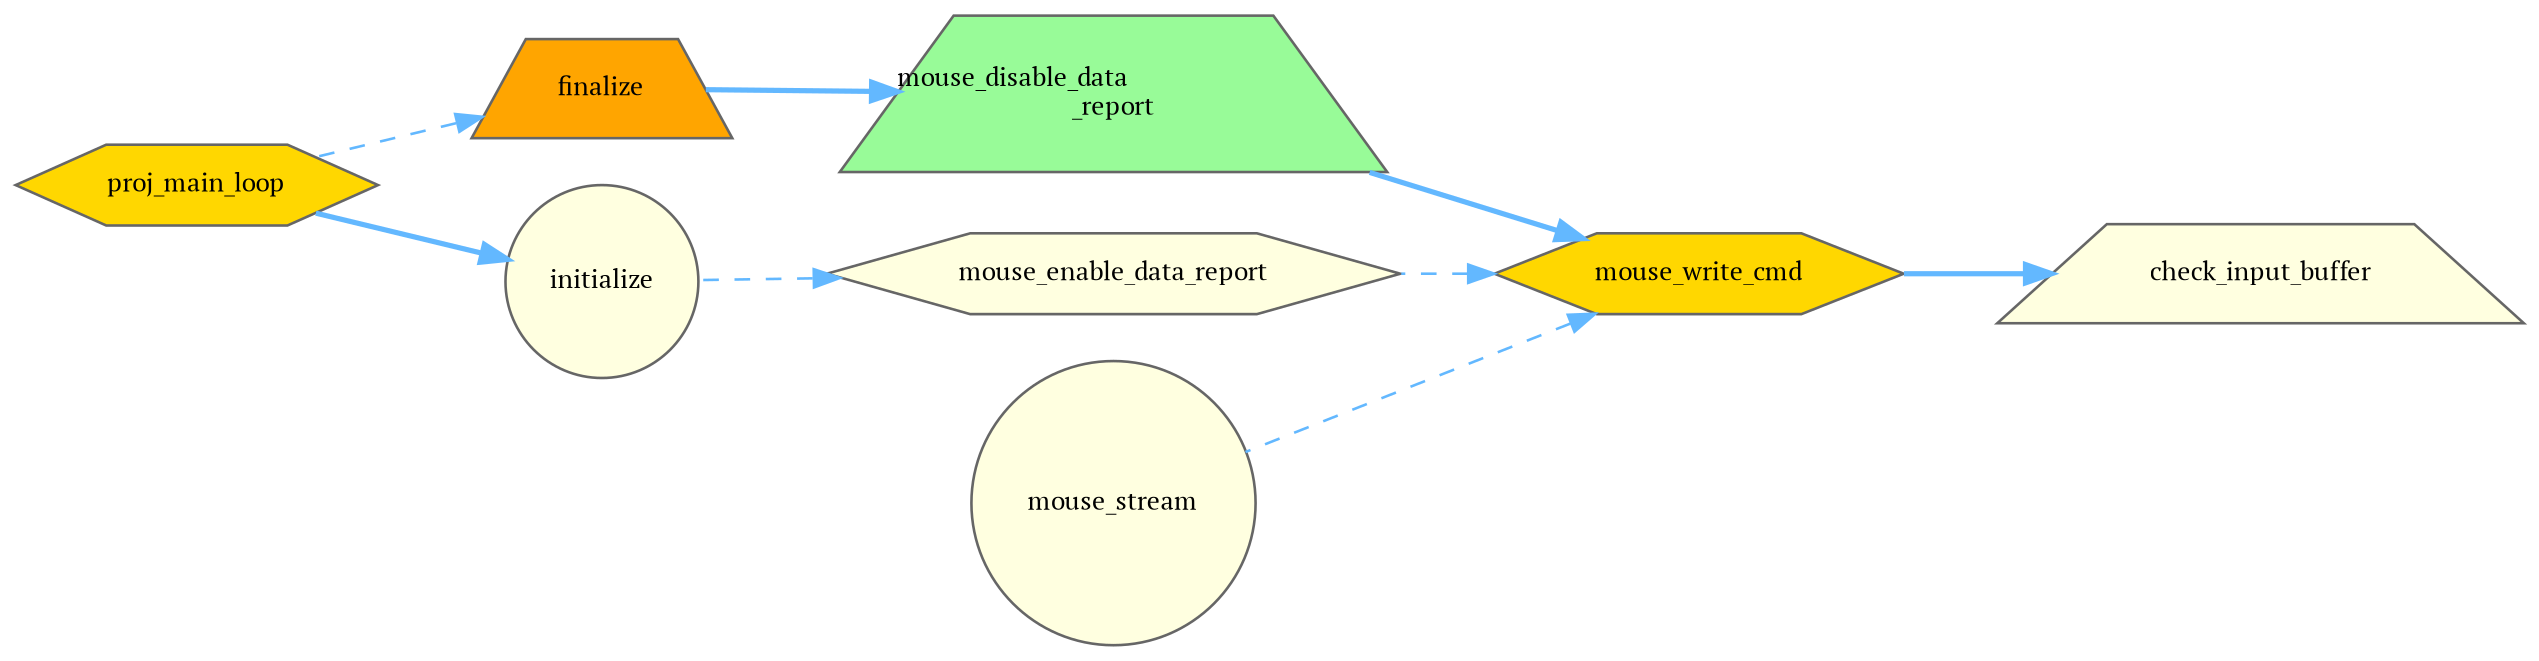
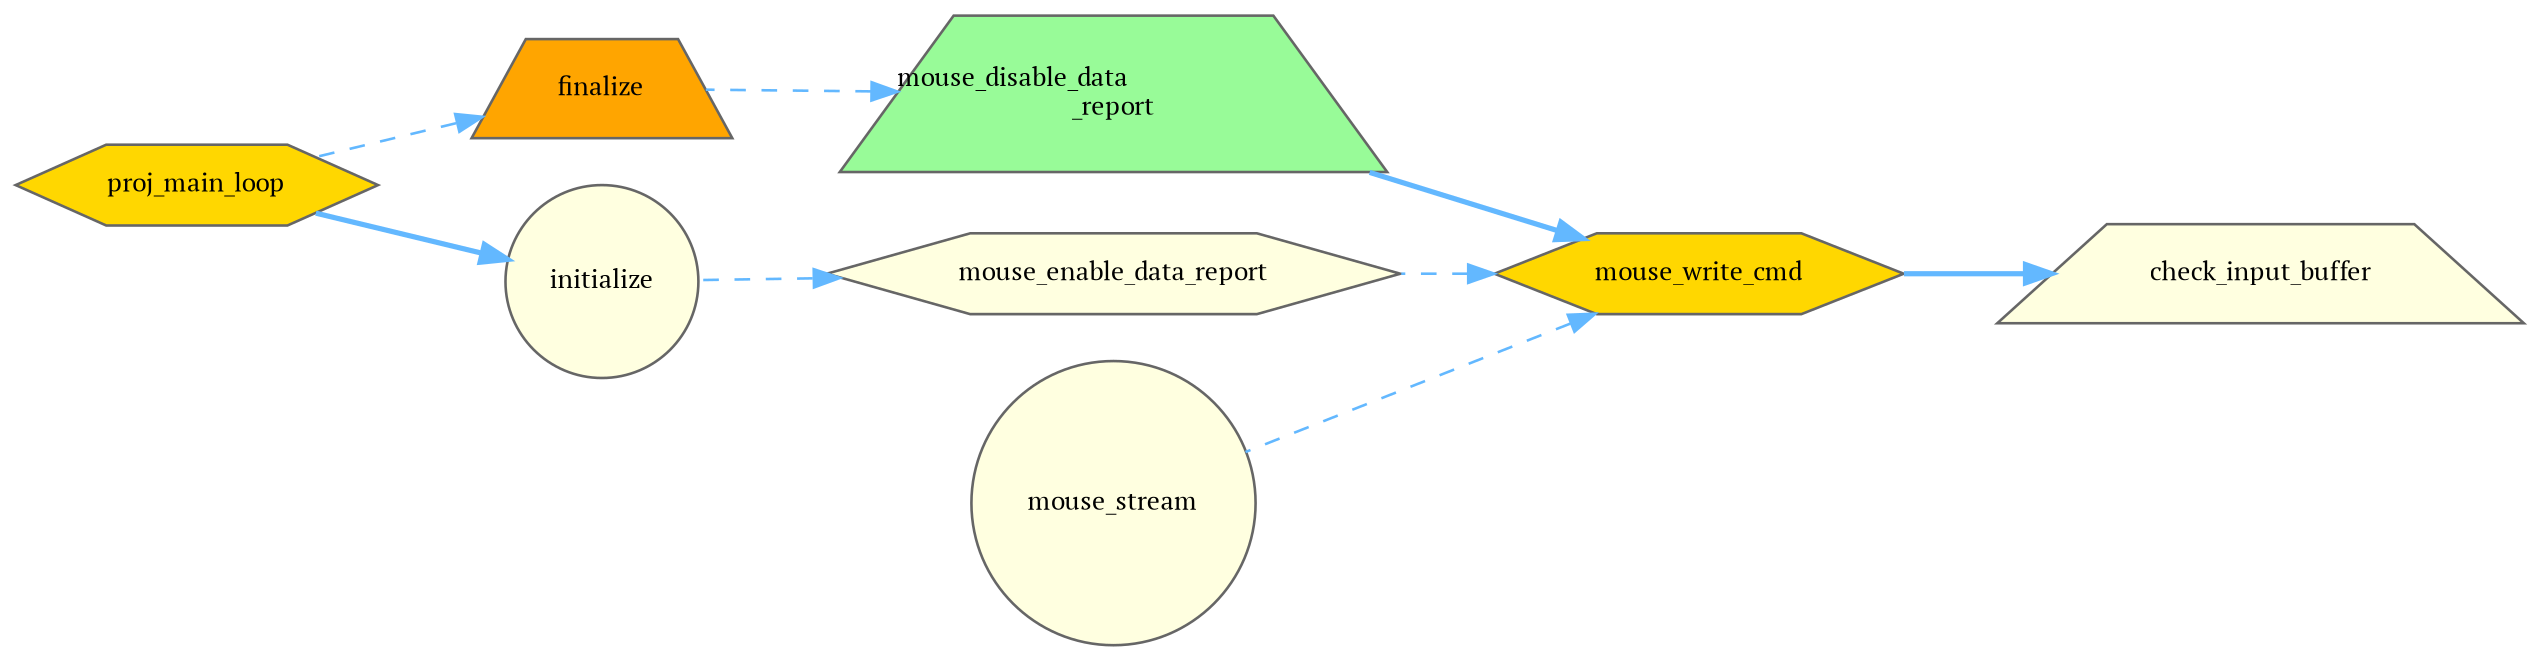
  digraph {
    fontname="PT Serif"
    rankdir=RL
    node [color=grey40 fillcolor=lightyellow fontname="PT Serif" fontsize=10 shape=trapezium style=filled]
    edge [color=steelblue1 dir=back fontname="PT Serif" fontsize=10 labelfontname=Helvetica labelfontsize=10 style=dashed]
    n1 [color=gray40 fontcolor=black height=0.2 label=check_input_buffer width=0.4]
    n2 [fillcolor=gold height=0.2 label=mouse_write_cmd shape=hexagon width=0.4]
    n3 [fillcolor=palegreen height=0.2 label="mouse_disable_data\l_report" width=0.4]
    n4 [height=0.2 label=mouse_enable_data_report shape=hexagon width=0.4]
    n5 [height=0.2 label=mouse_stream shape=circle width=0.4]
    n6 [fillcolor=orange height=0.2 label=finalize width=0.4]
    n7 [height=0.2 label=initialize shape=circle width=0.4]
    n8 [fillcolor=gold height=0.2 label=proj_main_loop shape=hexagon width=0.4]
    n1 -> n2 [style=bold]
    n2 -> n3 [style=bold]
    n2 -> n4
    n2 -> n5
-   n3 -> n6 [style=bold]
+   n3 -> n6
    n4 -> n7
    n6 -> n8
    n7 -> n8 [style=bold]
  }
